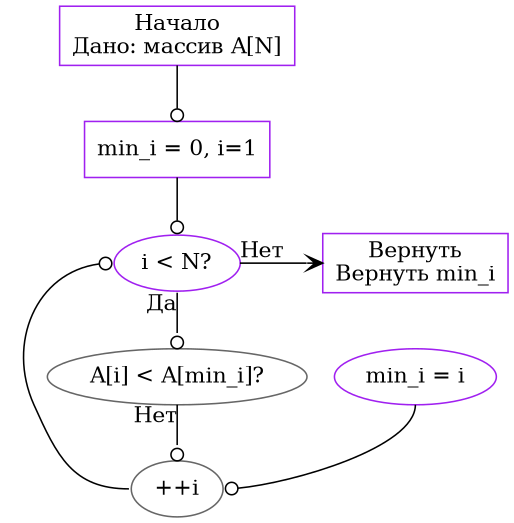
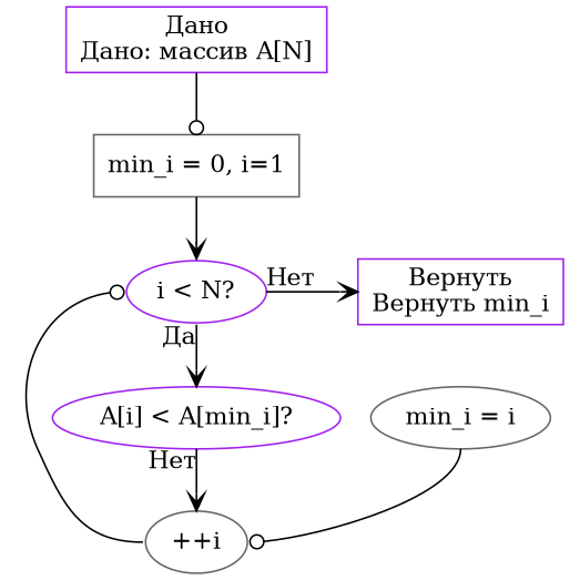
  digraph {
    font="Times New Roman"
    node [color=purple shape=ellipse]
    edge [arrowhead=odot headport=n labeldistance=3 tailport=s weight=1]
    n1 [group=g1 label="i < N?"]
    n2 [group=g1 label="Вернуть\nВернуть min_i" shape=box]
-   n3 [color=gray40 label="A[i] < A[min_i]?"]
-   n4 [label="Начало\nДано: массив A[N]" shape=box]
-   n5 [label="min_i = 0, i=1" shape=box]
+   n3 [label="A[i] < A[min_i]?"]
+   n4 [label="Дано\nДано: массив A[N]" shape=box]
+   n5 [color=gray40 label="min_i = 0, i=1" shape=box]
    n6 [color=gray40 label="++i"]
-   n7 [label="min_i = i"]
+   n7 [color=gray40 label="min_i = i"]
    subgraph sub_1 {
      rank=same
      n1
      n2
    }
    n1 -> n2 [arrowhead=vee headport=w minlen=3 taillabel="Нет" tailport=e]
-   n1 -> n3 [taillabel="Да" weight=10]
-   n3 -> n6 [taillabel="Нет" weight=10]
+   n1 -> n3 [arrowhead=vee taillabel="Да" weight=10]
+   n3 -> n6 [arrowhead=vee taillabel="Нет" weight=10]
    n4 -> n5
-   n5 -> n1
+   n5 -> n1 [arrowhead=vee]
    n6 -> n1 [headport=w tailport=w]
    n7 -> n6 [headport=e]
  }
